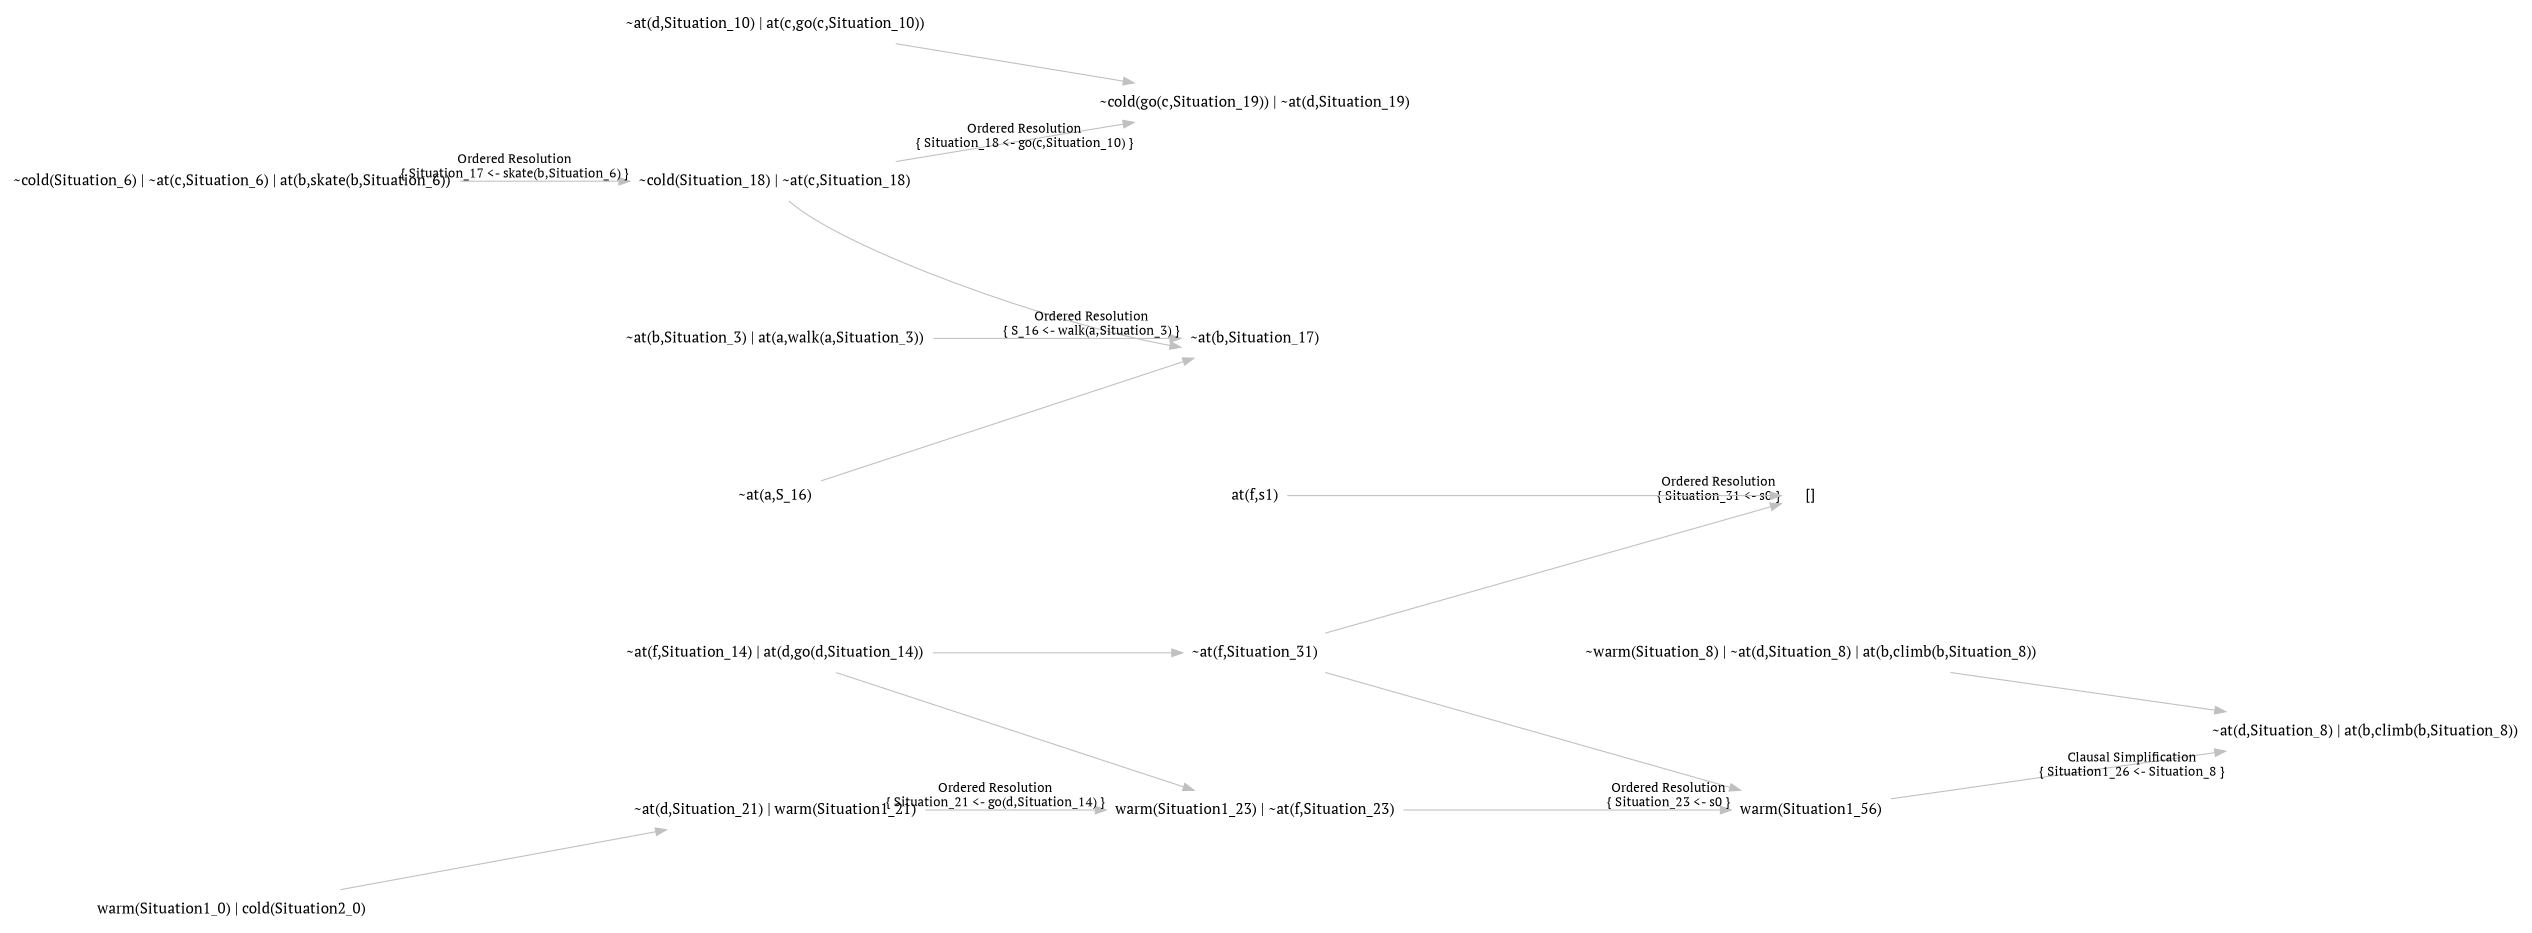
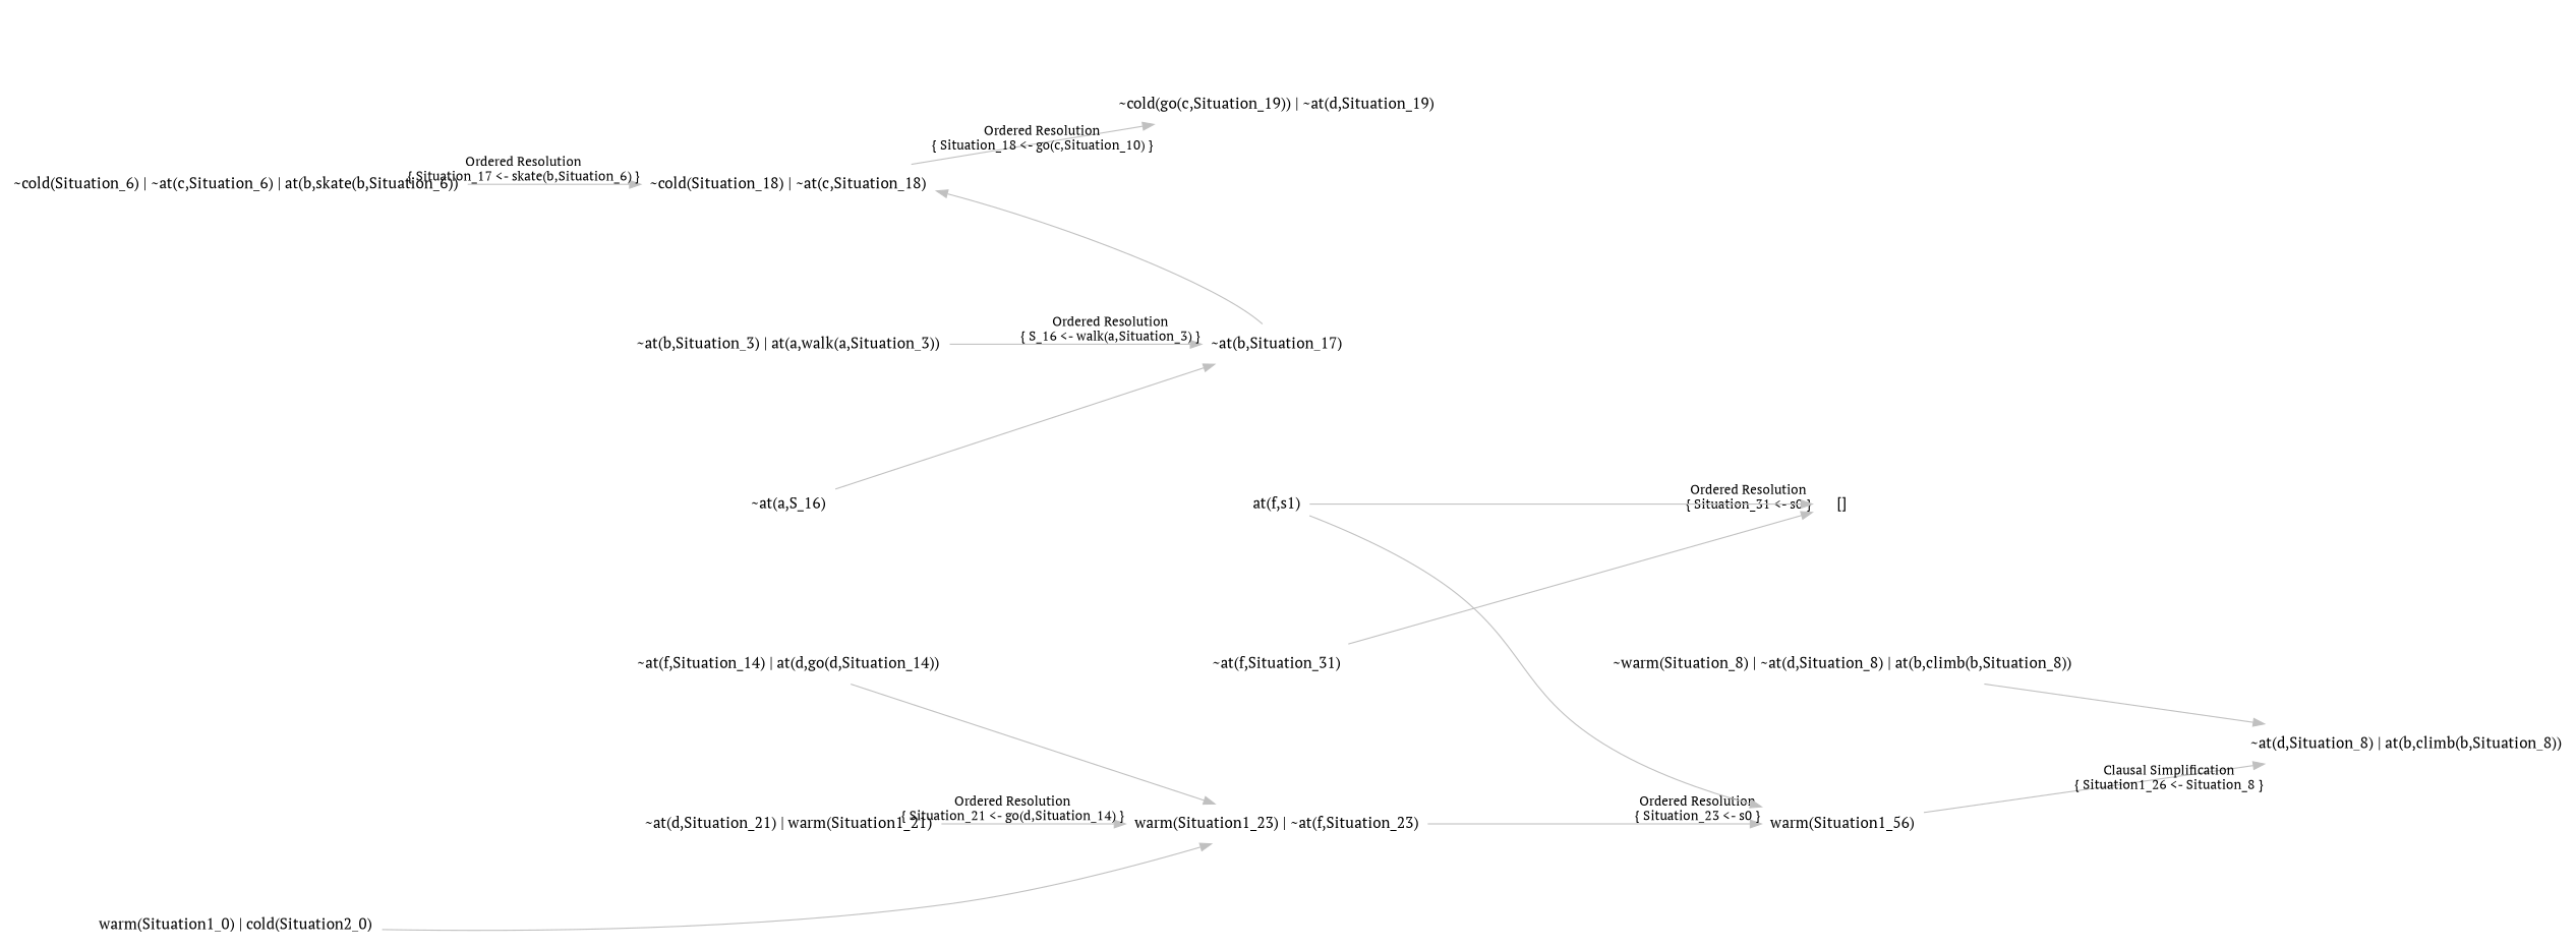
  digraph {
    fontname="PT Serif"
    nodesep=1.5
    rankdir=LR
    ranksep=2
    node [fontname="PT Serif" shape=plaintext]
    edge [color=gray fontname="PT Serif"]
    "~at(f,Situation_31)"
    "[]"
    n3 [label="warm(Situation1_56)"]
    "~at(d,Situation_8) | at(b,climb(b,Situation_8))"
    "warm(Situation1_23) | ~at(f,Situation_23)"
    "~at(d,Situation_21) | warm(Situation1_21)"
    "~cold(Situation_18) | ~at(c,Situation_18)"
    "~cold(go(c,Situation_19)) | ~at(d,Situation_19)"
    "~cold(Situation_6) | ~at(c,Situation_6) | at(b,skate(b,Situation_6))"
    "~at(b,Situation_17)"
    "~at(b,Situation_3) | at(a,walk(a,Situation_3))"
    "~at(a,S_16)"
-   "~at(d,Situation_10) | at(c,go(c,Situation_10))"
    "warm(Situation1_0) | cold(Situation2_0)"
    "~at(f,Situation_14) | at(d,go(d,Situation_14))"
    n16 [label="at(f,s1)"]
    "~warm(Situation_8) | ~at(d,Situation_8) | at(b,climb(b,Situation_8))"
    "~at(f,Situation_31)" -> "[]" [headlabel="Ordered Resolution\n{ Situation_31 <- s0 }" labeldistance=6 labelfontcolor=black labelfontsize=12]
    n3 -> "~at(d,Situation_8) | at(b,climb(b,Situation_8))" [headlabel="Clausal Simplification\n{ Situation1_26 <- Situation_8 }" labeldistance=6 labelfontcolor=black labelfontsize=12]
    "warm(Situation1_23) | ~at(f,Situation_23)" -> n3 [headlabel="Ordered Resolution\n{ Situation_23 <- s0 }" labeldistance=6 labelfontcolor=black labelfontsize=12]
    "~at(d,Situation_21) | warm(Situation1_21)" -> "warm(Situation1_23) | ~at(f,Situation_23)" [headlabel="Ordered Resolution\n{ Situation_21 <- go(d,Situation_14) }" labeldistance=6 labelfontcolor=black labelfontsize=12]
    "~cold(Situation_18) | ~at(c,Situation_18)" -> "~cold(go(c,Situation_19)) | ~at(d,Situation_19)" [headlabel="Ordered Resolution\n{ Situation_18 <- go(c,Situation_10) }" labeldistance=6 labelfontcolor=black labelfontsize=12]
    "~cold(Situation_6) | ~at(c,Situation_6) | at(b,skate(b,Situation_6))" -> "~cold(Situation_18) | ~at(c,Situation_18)" [headlabel="Ordered Resolution\n{ Situation_17 <- skate(b,Situation_6) }" labeldistance=6 labelfontcolor=black labelfontsize=12]
-   "~cold(Situation_18) | ~at(c,Situation_18)" -> "~at(b,Situation_17)"
+   "~at(b,Situation_17)" -> "~cold(Situation_18) | ~at(c,Situation_18)"
    "~at(b,Situation_3) | at(a,walk(a,Situation_3))" -> "~at(b,Situation_17)" [headlabel="Ordered Resolution\n{ S_16 <- walk(a,Situation_3) }" labeldistance=6 labelfontcolor=black labelfontsize=12]
    "~at(a,S_16)" -> "~at(b,Situation_17)"
-   "~at(d,Situation_10) | at(c,go(c,Situation_10))" -> "~cold(go(c,Situation_19)) | ~at(d,Situation_19)"
-   "warm(Situation1_0) | cold(Situation2_0)" -> "~at(d,Situation_21) | warm(Situation1_21)"
-   "~at(f,Situation_14) | at(d,go(d,Situation_14))" -> "~at(f,Situation_31)"
+   "warm(Situation1_0) | cold(Situation2_0)" -> "warm(Situation1_23) | ~at(f,Situation_23)"
    "~at(f,Situation_14) | at(d,go(d,Situation_14))" -> "warm(Situation1_23) | ~at(f,Situation_23)"
    n16 -> "[]"
-   "~at(f,Situation_31)" -> n3
+   n16 -> n3
    "~warm(Situation_8) | ~at(d,Situation_8) | at(b,climb(b,Situation_8))" -> "~at(d,Situation_8) | at(b,climb(b,Situation_8))"
  }
